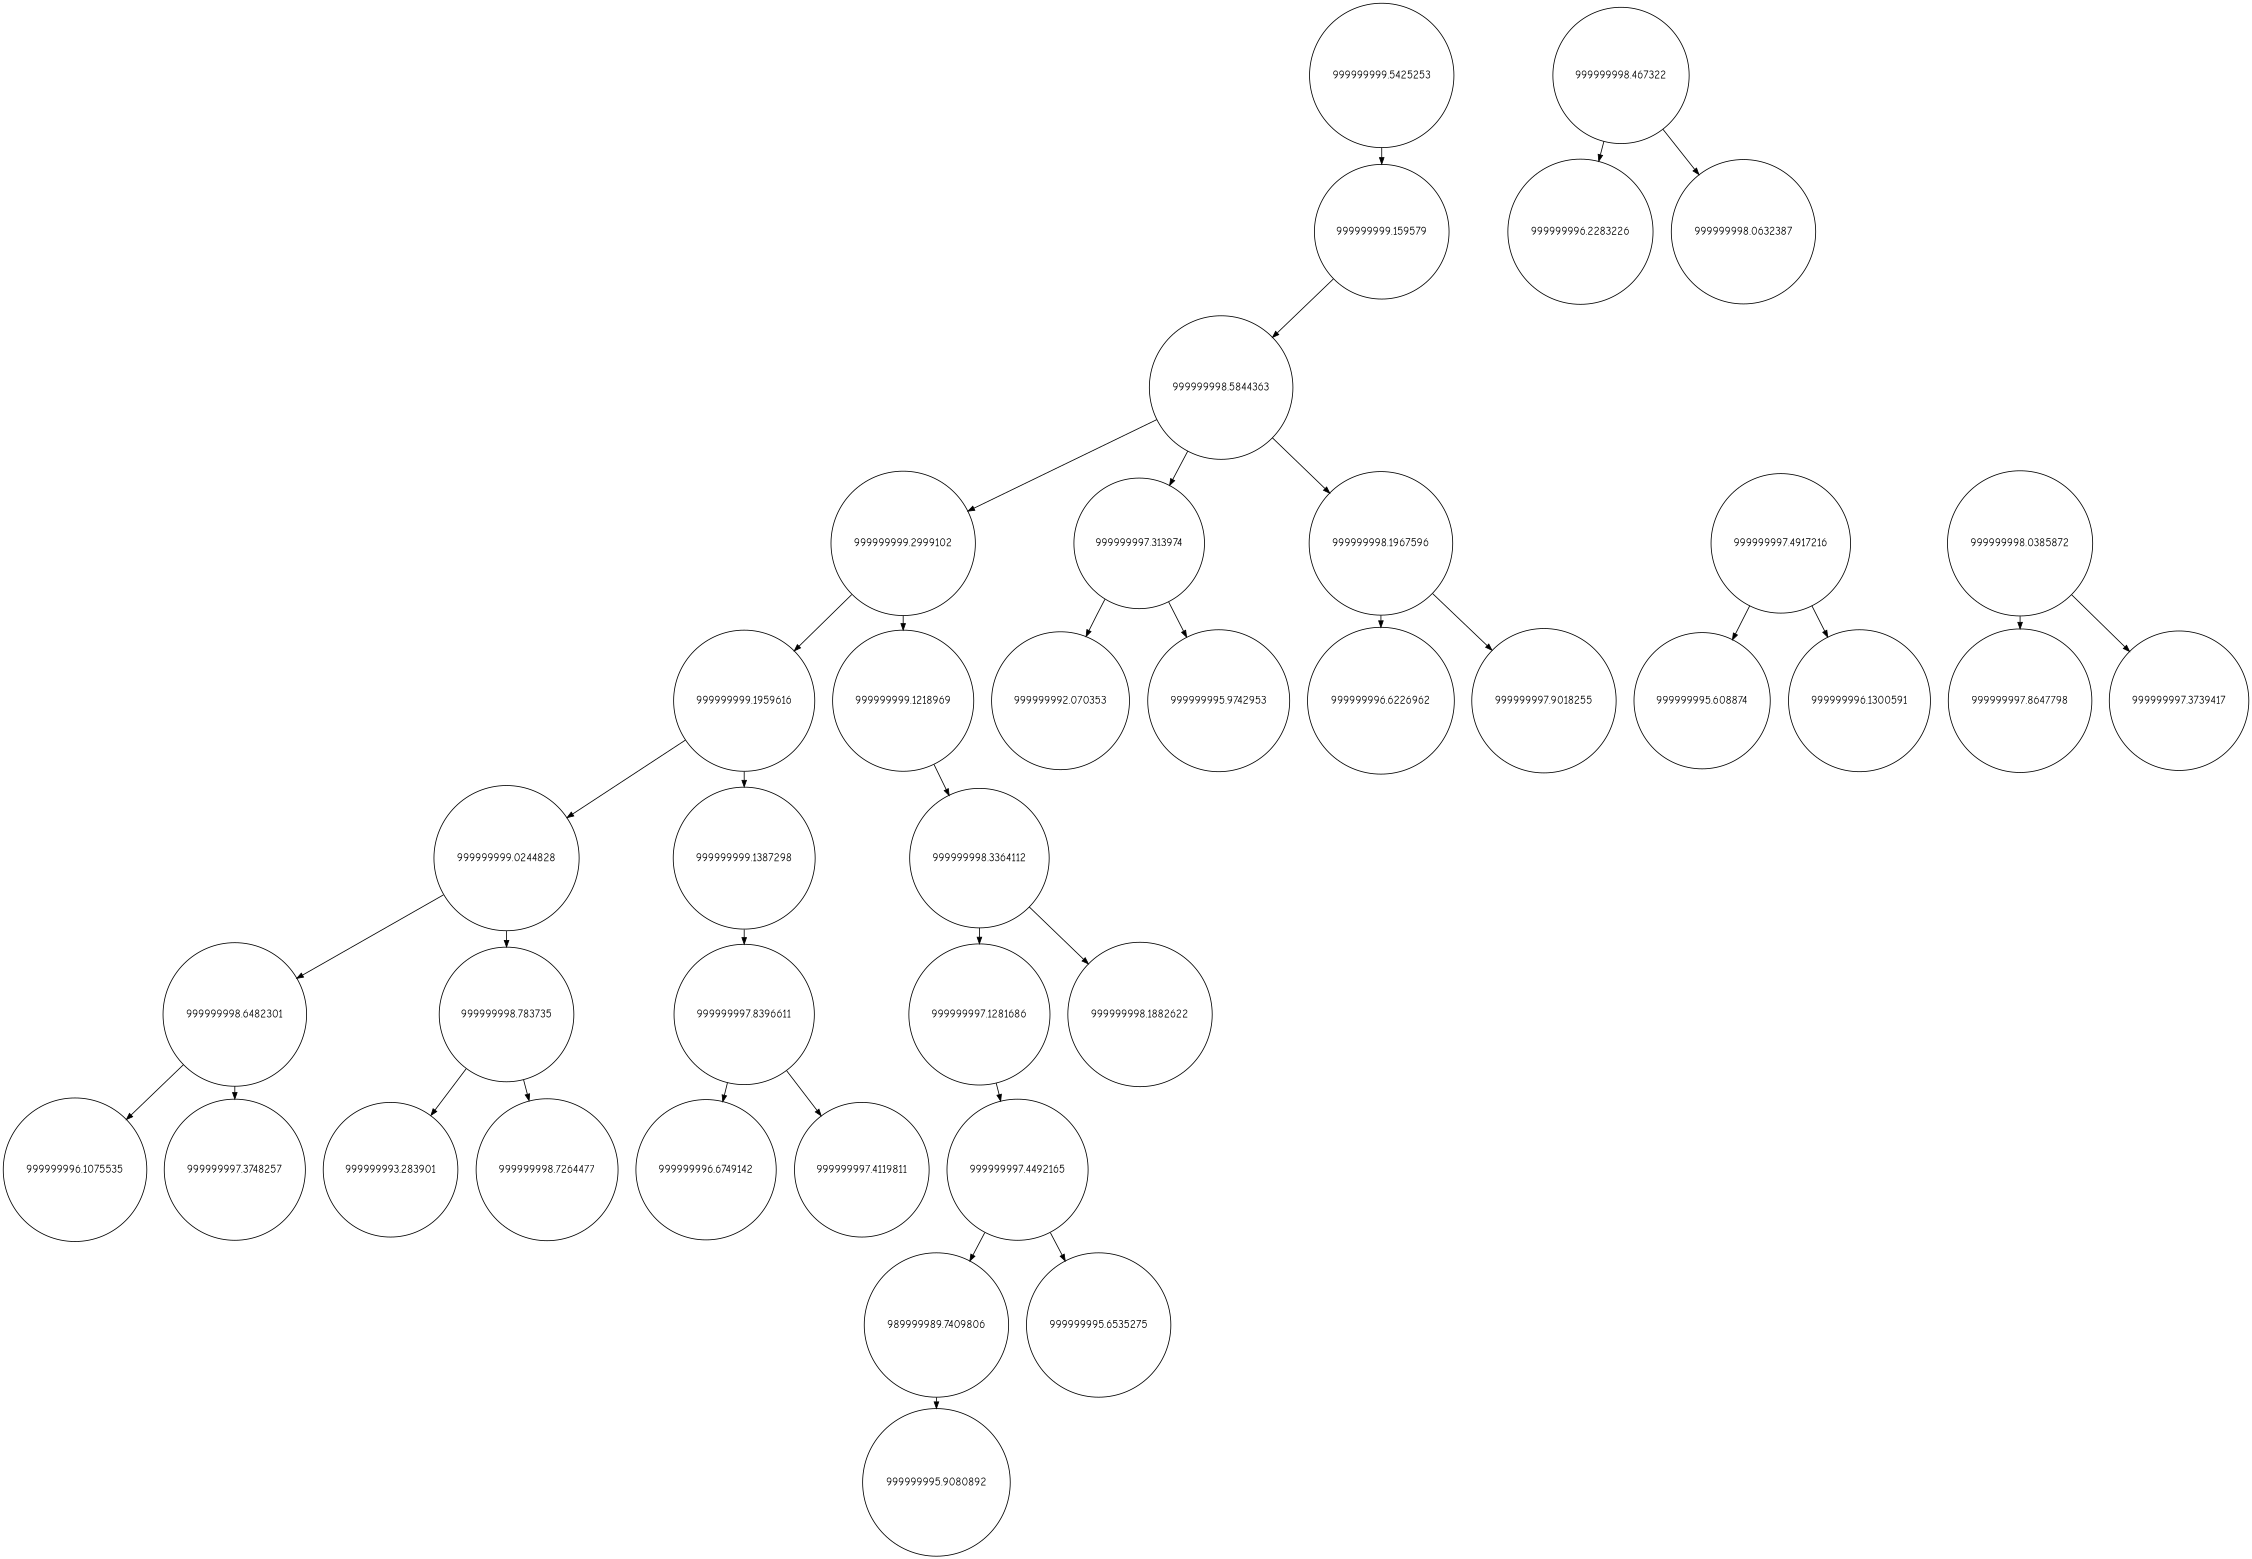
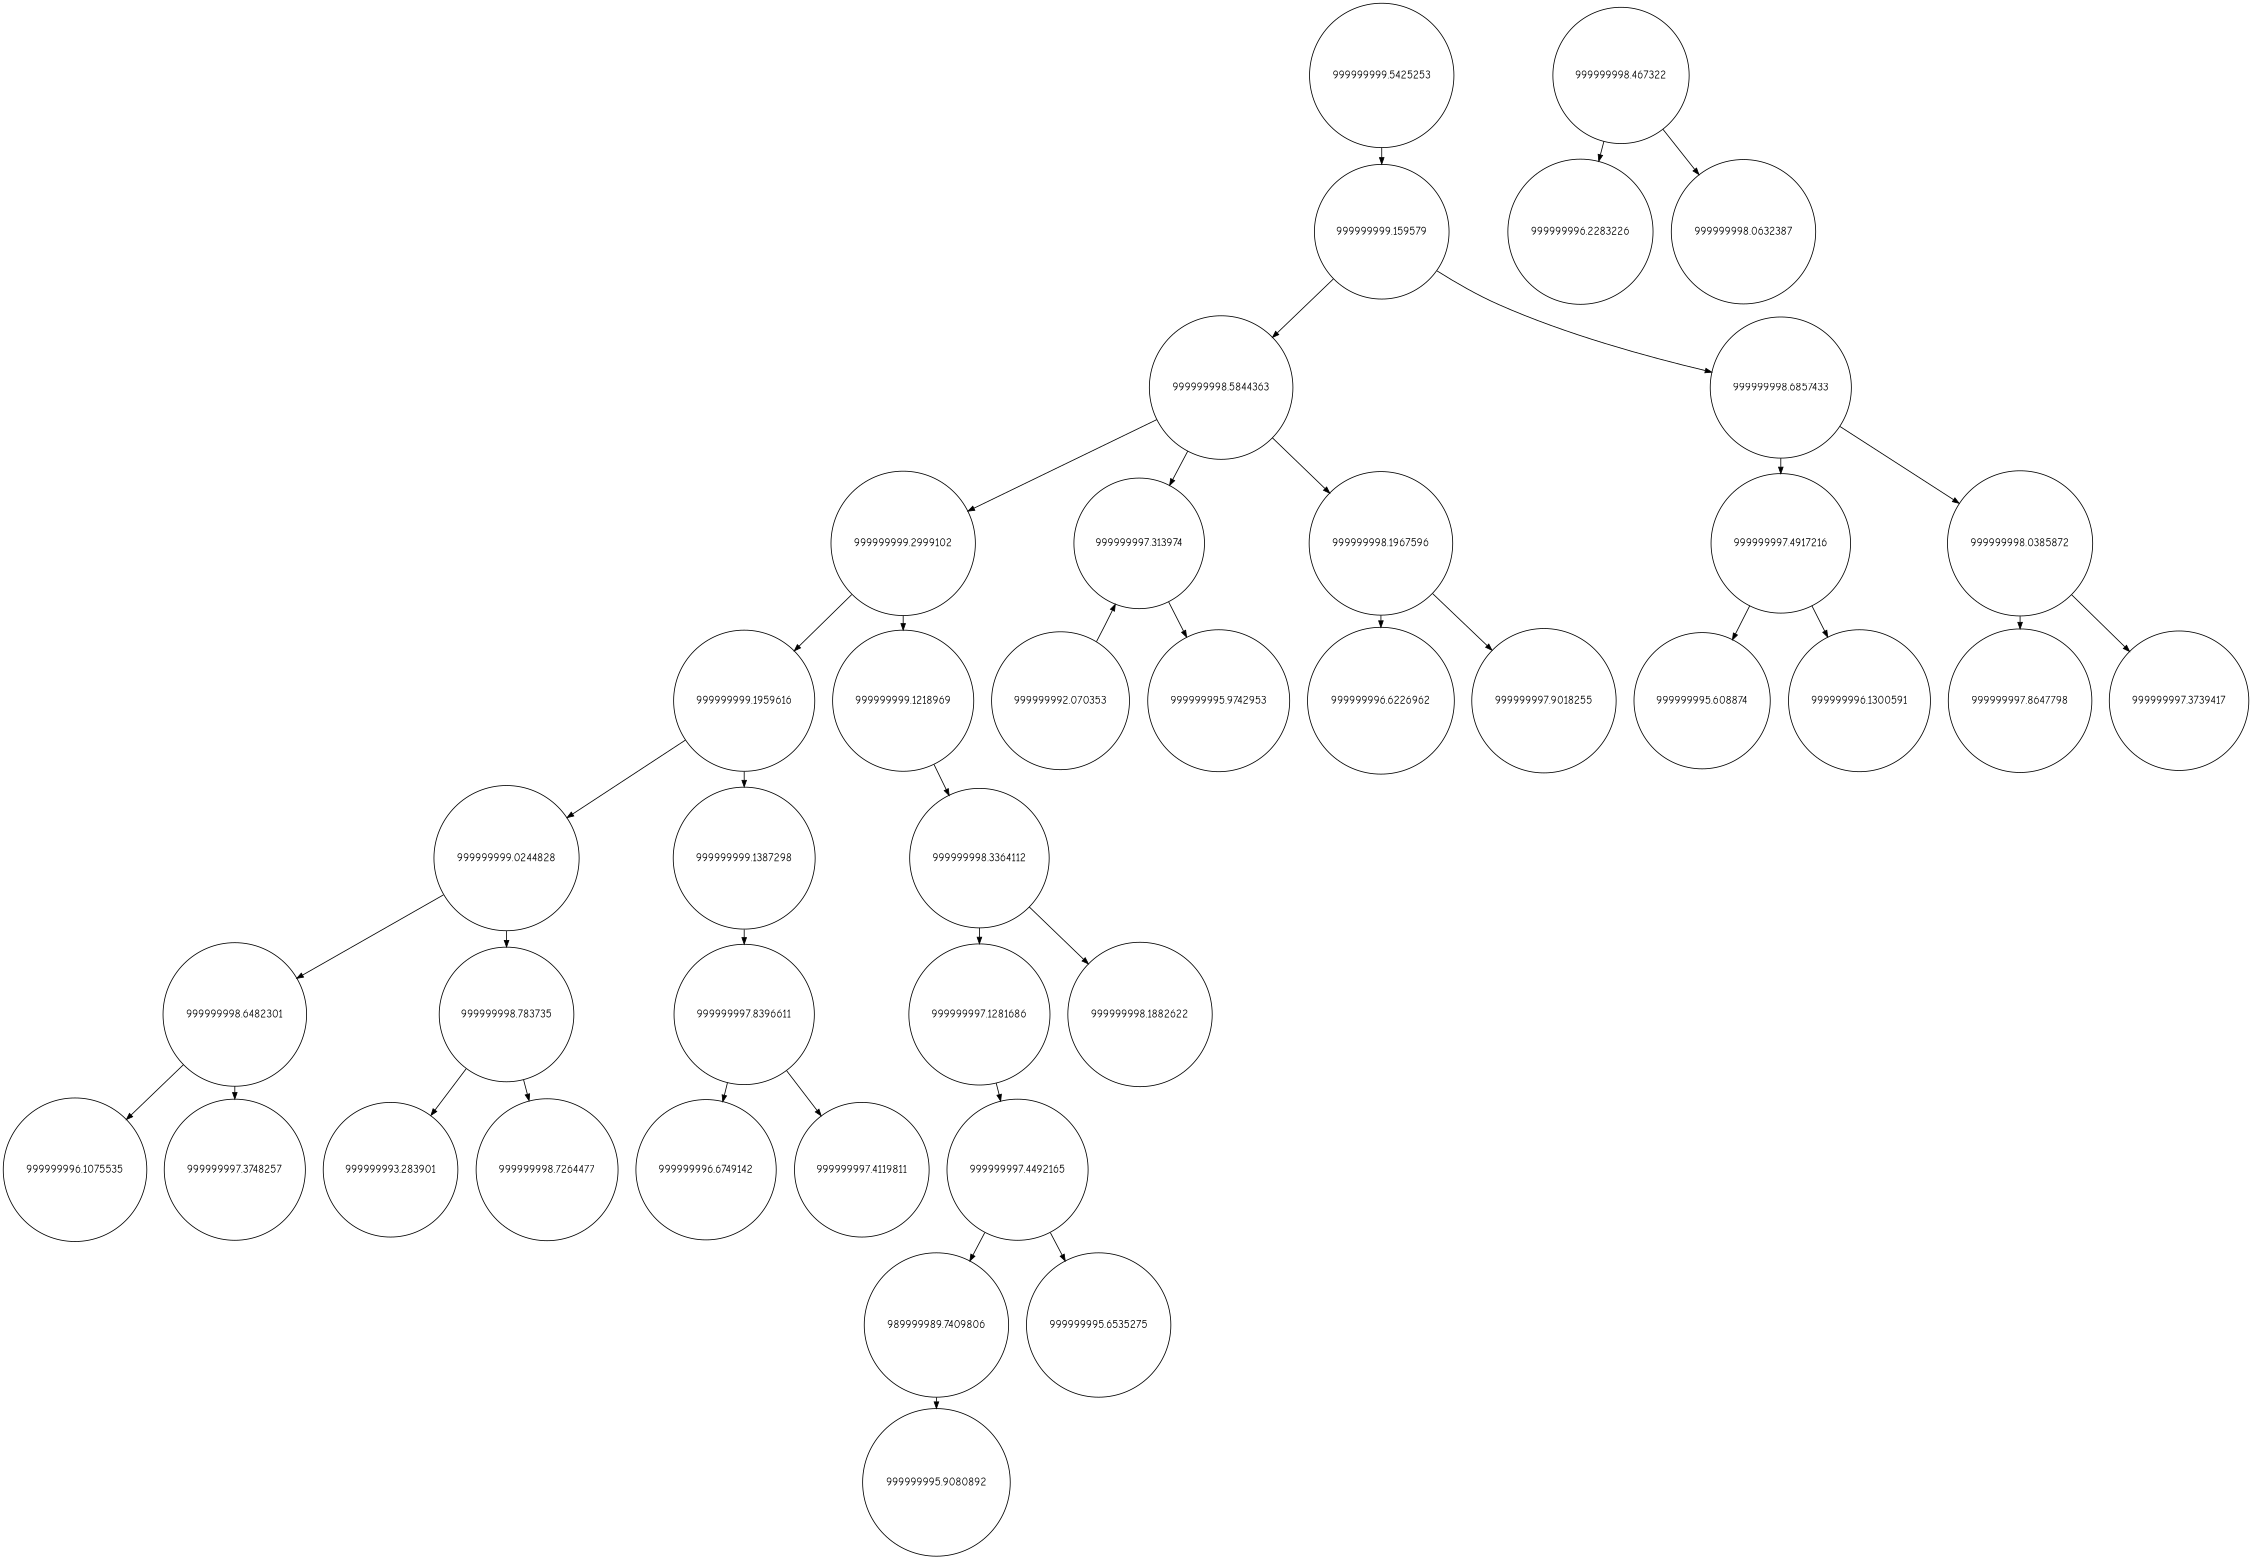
  digraph {
    fontname="Comic Neue"
    nodesep=0.3
    ranksep=0.2
    node [fontname="Comic Neue" shape=circle]
    edge [arrowsize=0.8 fontname="Comic Neue" side=left]
    n1 [label=999999999.5425253]
    n2 [label=999999999.159579]
    n3 [label=999999999.2999102]
    n4 [label=999999999.1959616]
    n5 [label=999999999.1218969]
    n6 [label=999999998.5844363]
+   n7 [label=999999998.6857433]
    n8 [label=999999999.0244828]
    n9 [label=999999999.1387298]
    n10 [label=999999998.3364112]
    n11 [label=999999997.313974]
    n12 [label=999999998.1967596]
    n13 [label=999999997.4917216]
    n14 [label=999999998.0385872]
    n15 [label=999999998.6482301]
    n16 [label=999999998.783735]
    n17 [label=999999997.8396611]
    n18 [label=999999997.4492165]
    n19 [label=989999989.7409806]
    n20 [label=999999995.6535275]
    n21 [label=999999997.1281686]
    n22 [label=999999998.1882622]
    n23 [label=999999992.070353]
    n24 [label=999999995.9742953]
    n25 [label=999999996.6226962]
    n26 [label=999999997.9018255]
    n27 [label=999999995.608874]
    n28 [label=999999996.1300591]
    n29 [label=999999997.8647798]
    n30 [label=999999997.3739417]
    n31 [label=999999996.1075535]
    n32 [label=999999997.3748257]
    n33 [label=999999993.283901]
    n34 [label=999999998.7264477]
    n35 [label=999999996.6749142]
    n36 [label=999999997.4119811]
    n37 [label=999999998.467322]
    n38 [label=999999996.2283226]
    n39 [label=999999998.0632387]
    n40 [label=999999995.9080892]
    n1 -> n2 [side=""]
    n2 -> n6
+   n2 -> n7 [side=""]
    n3 -> n4
    n3 -> n5 [side=""]
    n4 -> n8
    n4 -> n9 [side=""]
    n5 -> n10 [side=""]
    n6 -> n3
    n6 -> n11
    n6 -> n12 [side=""]
+   n7 -> n13
+   n7 -> n14 [side=""]
    n8 -> n15
    n8 -> n16 [side=""]
    n9 -> n17
    n10 -> n21
    n10 -> n22 [side=""]
-   n11 -> n23
+   n23 -> n11
    n11 -> n24 [side=""]
    n12 -> n25
    n12 -> n26 [side=""]
    n13 -> n27
    n13 -> n28 [side=""]
    n14 -> n29
    n14 -> n30 [side=""]
    n15 -> n31
    n15 -> n32 [side=""]
    n16 -> n33
    n16 -> n34 [side=""]
    n17 -> n35
    n17 -> n36 [side=""]
    n18 -> n19
    n18 -> n20 [side=""]
    n19 -> n40
    n21 -> n18
    n37 -> n38
    n37 -> n39 [side=""]
  }
